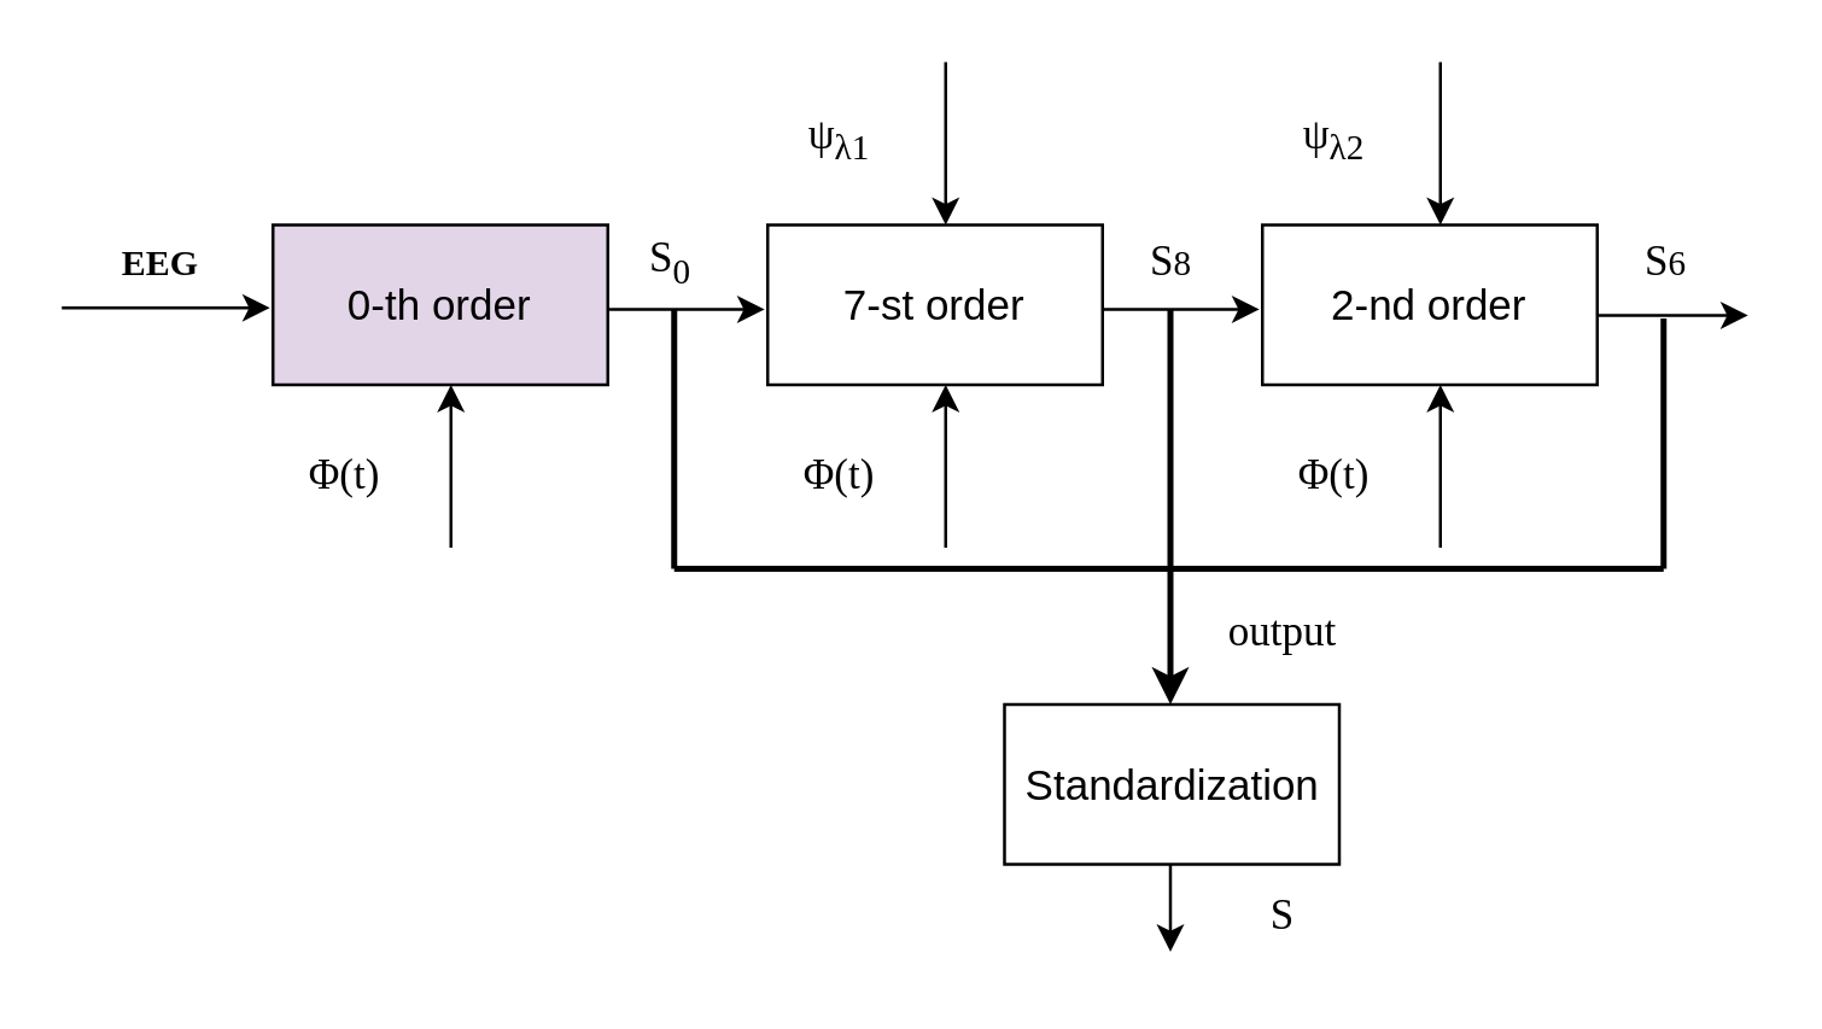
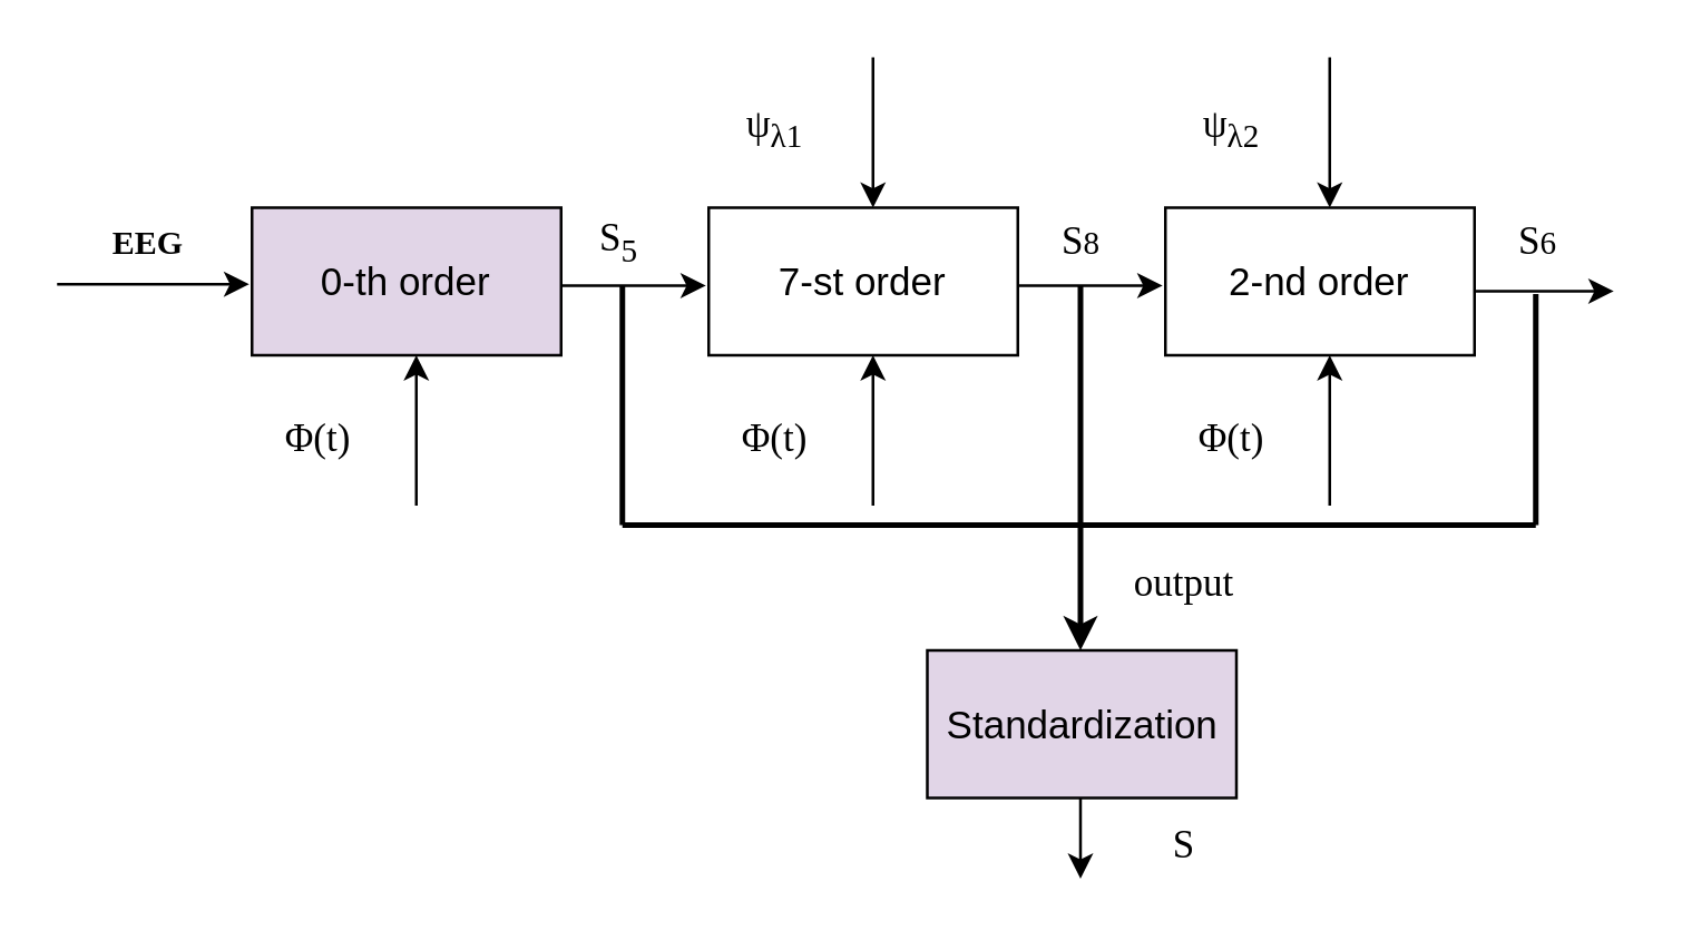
  <mxCell id="0" />
  <mxCell id="1" parent="0" />
- <mxCell id="2" value="&lt;font style=&quot;font-size: 14px;&quot;&gt;Standardization&lt;/font&gt;" style="rounded=0;whiteSpace=wrap;html=1;" vertex="1" parent="1"><mxGeometry x="332.5" y="233" width="111" height="53" as="geometry" /></mxCell>
+ <mxCell id="2" value="&lt;font style=&quot;font-size: 14px;&quot;&gt;Standardization&lt;/font&gt;" style="rounded=0;whiteSpace=wrap;html=1;fillColor=#e1d5e7;" vertex="1" parent="1"><mxGeometry x="332.5" y="233" width="111" height="53" as="geometry" /></mxCell>
  <mxCell id="3" value="" style="endArrow=classic;html=1;rounded=0;" edge="1" parent="1"><mxGeometry width="50" height="50" relative="1" as="geometry"><mxPoint x="20" y="101.5" as="sourcePoint" /><mxPoint x="89" y="101.5" as="targetPoint" /></mxGeometry></mxCell>
  <mxCell id="4" value="&lt;b&gt;EEG&lt;/b&gt;" style="text;html=1;strokeColor=none;fillColor=none;align=center;verticalAlign=middle;whiteSpace=wrap;rounded=0;fontFamily=Times New Roman;" vertex="1" parent="1"><mxGeometry x="23" y="72" width="60" height="30" as="geometry" /></mxCell>
  <mxCell id="5" value="&lt;span style=&quot;font-size: 14px;&quot;&gt;0-th order&lt;/span&gt;" style="rounded=0;whiteSpace=wrap;html=1;fillColor=#e1d5e7;" vertex="1" parent="1"><mxGeometry x="90" y="74" width="111" height="53" as="geometry" /></mxCell>
  <mxCell id="6" value="Φ(t)" style="text;html=1;strokeColor=none;fillColor=none;align=center;verticalAlign=middle;whiteSpace=wrap;rounded=0;fontSize=14;fontFamily=Times New Roman;" vertex="1" parent="1"><mxGeometry x="84" y="143" width="60" height="30" as="geometry" /></mxCell>
  <mxCell id="7" value="" style="endArrow=classic;html=1;rounded=0;fontFamily=Times New Roman;fontSize=14;" edge="1" parent="1"><mxGeometry width="50" height="50" relative="1" as="geometry"><mxPoint x="149" y="181" as="sourcePoint" /><mxPoint x="149" y="127" as="targetPoint" /></mxGeometry></mxCell>
  <mxCell id="8" value="&lt;span style=&quot;font-size: 14px;&quot;&gt;7-st order&lt;/span&gt;" style="rounded=0;whiteSpace=wrap;html=1;" vertex="1" parent="1"><mxGeometry x="254" y="74" width="111" height="53" as="geometry" /></mxCell>
  <mxCell id="9" value="" style="endArrow=classic;html=1;rounded=0;fontFamily=Times New Roman;fontSize=14;" edge="1" parent="1"><mxGeometry width="50" height="50" relative="1" as="geometry"><mxPoint x="201" y="102" as="sourcePoint" /><mxPoint x="253" y="102" as="targetPoint" /></mxGeometry></mxCell>
  <mxCell id="10" value="Φ(t)" style="text;html=1;strokeColor=none;fillColor=none;align=center;verticalAlign=middle;whiteSpace=wrap;rounded=0;fontSize=14;fontFamily=Times New Roman;" vertex="1" parent="1"><mxGeometry x="248" y="143" width="60" height="30" as="geometry" /></mxCell>
  <mxCell id="11" value="" style="endArrow=classic;html=1;rounded=0;fontFamily=Times New Roman;fontSize=14;" edge="1" parent="1"><mxGeometry width="50" height="50" relative="1" as="geometry"><mxPoint x="313" y="181" as="sourcePoint" /><mxPoint x="313" y="127" as="targetPoint" /></mxGeometry></mxCell>
  <mxCell id="12" value="" style="endArrow=classic;html=1;rounded=0;fontFamily=Times New Roman;fontSize=14;" edge="1" parent="1"><mxGeometry width="50" height="50" relative="1" as="geometry"><mxPoint x="313" y="20" as="sourcePoint" /><mxPoint x="313" y="74" as="targetPoint" /></mxGeometry></mxCell>
  <mxCell id="13" value="ψ&lt;sub&gt;λ1&lt;/sub&gt;" style="text;html=1;strokeColor=none;fillColor=none;align=center;verticalAlign=middle;whiteSpace=wrap;rounded=0;fontSize=14;fontFamily=Times New Roman;" vertex="1" parent="1"><mxGeometry x="248" y="31" width="60" height="30" as="geometry" /></mxCell>
  <mxCell id="14" value="&lt;span style=&quot;font-size: 14px;&quot;&gt;2-nd order&lt;/span&gt;" style="rounded=0;whiteSpace=wrap;html=1;" vertex="1" parent="1"><mxGeometry x="418" y="74" width="111" height="53" as="geometry" /></mxCell>
  <mxCell id="15" value="" style="endArrow=classic;html=1;rounded=0;fontFamily=Times New Roman;fontSize=14;" edge="1" parent="1"><mxGeometry width="50" height="50" relative="1" as="geometry"><mxPoint x="365" y="102" as="sourcePoint" /><mxPoint x="417" y="102" as="targetPoint" /></mxGeometry></mxCell>
  <mxCell id="16" value="Φ(t)" style="text;html=1;strokeColor=none;fillColor=none;align=center;verticalAlign=middle;whiteSpace=wrap;rounded=0;fontSize=14;fontFamily=Times New Roman;" vertex="1" parent="1"><mxGeometry x="412" y="143" width="60" height="30" as="geometry" /></mxCell>
  <mxCell id="17" value="" style="endArrow=classic;html=1;rounded=0;fontFamily=Times New Roman;fontSize=14;" edge="1" parent="1"><mxGeometry width="50" height="50" relative="1" as="geometry"><mxPoint x="477" y="181" as="sourcePoint" /><mxPoint x="477" y="127" as="targetPoint" /></mxGeometry></mxCell>
  <mxCell id="18" value="" style="endArrow=classic;html=1;rounded=0;fontFamily=Times New Roman;fontSize=14;" edge="1" parent="1"><mxGeometry width="50" height="50" relative="1" as="geometry"><mxPoint x="477" y="20" as="sourcePoint" /><mxPoint x="477" y="74" as="targetPoint" /></mxGeometry></mxCell>
  <mxCell id="19" value="ψ&lt;sub&gt;λ2&lt;/sub&gt;" style="text;html=1;strokeColor=none;fillColor=none;align=center;verticalAlign=middle;whiteSpace=wrap;rounded=0;fontSize=14;fontFamily=Times New Roman;" vertex="1" parent="1"><mxGeometry x="412" y="31" width="60" height="30" as="geometry" /></mxCell>
- <mxCell id="20" value="S&lt;sub&gt;0&lt;/sub&gt;" style="text;html=1;strokeColor=none;fillColor=none;align=center;verticalAlign=middle;whiteSpace=wrap;rounded=0;fontSize=14;fontFamily=Times New Roman;" vertex="1" parent="1"><mxGeometry x="192" y="72" width="60" height="30" as="geometry" /></mxCell>
+ <mxCell id="20" value="S&lt;sub&gt;5&lt;/sub&gt;" style="text;html=1;strokeColor=none;fillColor=none;align=center;verticalAlign=middle;whiteSpace=wrap;rounded=0;fontSize=14;fontFamily=Times New Roman;" vertex="1" parent="1"><mxGeometry x="192" y="72" width="60" height="30" as="geometry" /></mxCell>
  <mxCell id="21" value="S&lt;span style=&quot;font-size: 11.667px;&quot;&gt;8&lt;/span&gt;" style="text;html=1;strokeColor=none;fillColor=none;align=center;verticalAlign=middle;whiteSpace=wrap;rounded=0;fontSize=14;fontFamily=Times New Roman;" vertex="1" parent="1"><mxGeometry x="358" y="72" width="60" height="30" as="geometry" /></mxCell>
  <mxCell id="22" value="" style="endArrow=classic;html=1;rounded=0;fontFamily=Times New Roman;fontSize=14;" edge="1" parent="1"><mxGeometry width="50" height="50" relative="1" as="geometry"><mxPoint x="529" y="104" as="sourcePoint" /><mxPoint x="579" y="104" as="targetPoint" /></mxGeometry></mxCell>
  <mxCell id="23" value="S&lt;span style=&quot;font-size: 11.667px;&quot;&gt;6&lt;/span&gt;" style="text;html=1;strokeColor=none;fillColor=none;align=center;verticalAlign=middle;whiteSpace=wrap;rounded=0;fontSize=14;fontFamily=Times New Roman;" vertex="1" parent="1"><mxGeometry x="522" y="72" width="60" height="30" as="geometry" /></mxCell>
  <mxCell id="24" value="" style="endArrow=none;html=1;rounded=0;fontFamily=Times New Roman;fontSize=14;strokeWidth=2;" edge="1" parent="1"><mxGeometry width="50" height="50" relative="1" as="geometry"><mxPoint x="223" y="102" as="sourcePoint" /><mxPoint x="223" y="188" as="targetPoint" /></mxGeometry></mxCell>
  <mxCell id="25" value="" style="endArrow=none;html=1;rounded=0;fontFamily=Times New Roman;fontSize=14;strokeWidth=2;" edge="1" parent="1"><mxGeometry width="50" height="50" relative="1" as="geometry"><mxPoint x="387.5" y="102" as="sourcePoint" /><mxPoint x="387.5" y="188" as="targetPoint" /></mxGeometry></mxCell>
  <mxCell id="26" value="" style="endArrow=none;html=1;rounded=0;fontFamily=Times New Roman;fontSize=14;strokeWidth=2;" edge="1" parent="1"><mxGeometry width="50" height="50" relative="1" as="geometry"><mxPoint x="551" y="105" as="sourcePoint" /><mxPoint x="551" y="188" as="targetPoint" /></mxGeometry></mxCell>
  <mxCell id="27" value="" style="endArrow=none;html=1;rounded=0;fontFamily=Times New Roman;fontSize=14;strokeWidth=2;" edge="1" parent="1"><mxGeometry width="50" height="50" relative="1" as="geometry"><mxPoint x="223" y="188" as="sourcePoint" /><mxPoint x="551" y="188" as="targetPoint" /></mxGeometry></mxCell>
  <mxCell id="28" value="" style="endArrow=classic;html=1;rounded=0;strokeWidth=2;fontFamily=Times New Roman;fontSize=14;" edge="1" parent="1"><mxGeometry width="50" height="50" relative="1" as="geometry"><mxPoint x="387.5" y="189" as="sourcePoint" /><mxPoint x="387.5" y="233" as="targetPoint" /></mxGeometry></mxCell>
  <mxCell id="29" value="" style="endArrow=classic;html=1;rounded=0;strokeWidth=1;fontFamily=Times New Roman;fontSize=14;" edge="1" parent="1"><mxGeometry width="50" height="50" relative="1" as="geometry"><mxPoint x="387.5" y="286" as="sourcePoint" /><mxPoint x="387.5" y="315" as="targetPoint" /></mxGeometry></mxCell>
  <mxCell id="30" value="S" style="text;html=1;strokeColor=none;fillColor=none;align=center;verticalAlign=middle;whiteSpace=wrap;rounded=0;fontSize=14;fontFamily=Times New Roman;" vertex="1" parent="1"><mxGeometry x="395" y="289" width="60" height="30" as="geometry" /></mxCell>
  <mxCell id="31" value="output" style="text;html=1;strokeColor=none;fillColor=none;align=center;verticalAlign=middle;whiteSpace=wrap;rounded=0;fontSize=14;fontFamily=Times New Roman;" vertex="1" parent="1"><mxGeometry x="395" y="195" width="60" height="30" as="geometry" /></mxCell>
